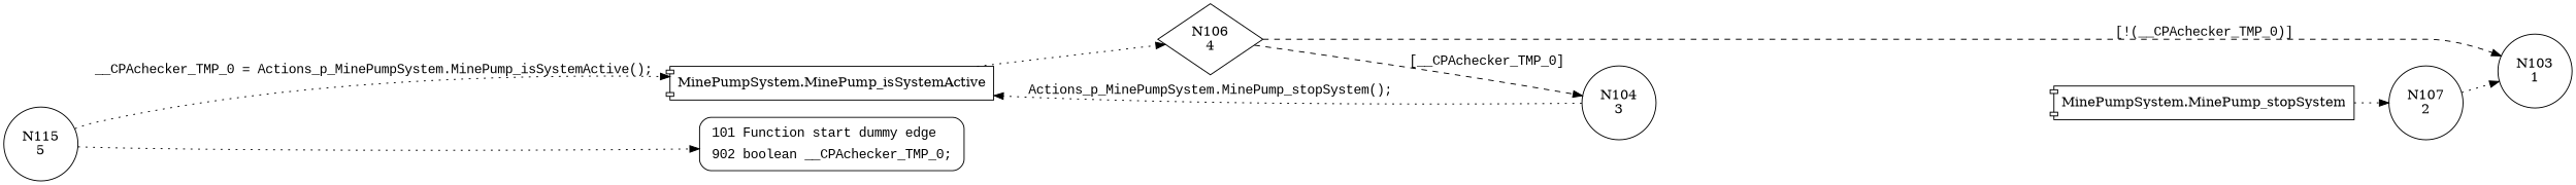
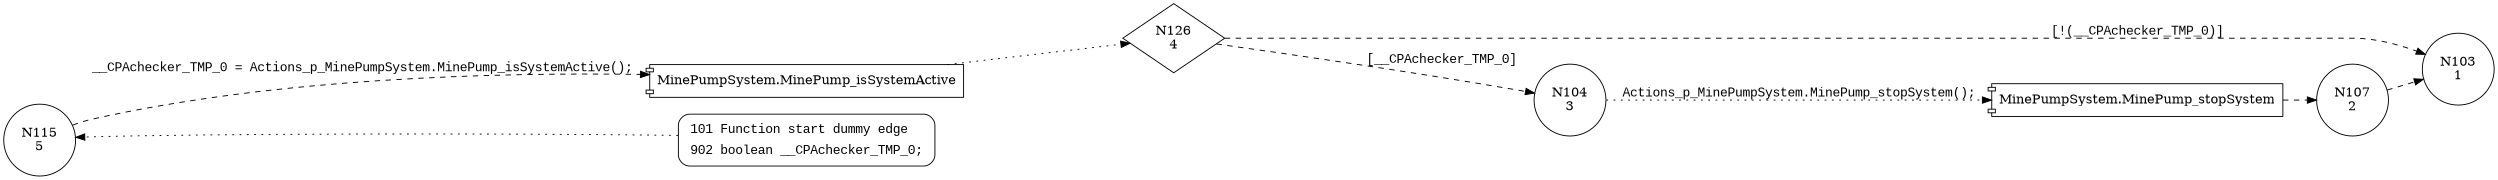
  digraph {
    rankdir=LR
    node [shape=circle]
    edge [fontname="Courier New" style=dashed]
    n1 [label="N115\n5"]
    n2 [label="MinePumpSystem.MinePump_isSystemActive" shape=component]
-   n3 [label="N106\n4" shape=diamond]
+   n3 [label="N126\n4" shape=diamond]
    n4 [label="N103\n1"]
    n5 [label="N104\n3"]
    n6 [label="MinePumpSystem.MinePump_stopSystem" shape=component]
    n7 [label="N107\n2"]
    n8 [fillcolor=white fontname="Courier New" label=<<table border="0" cellborder="0" cellpadding="3" bgcolor="white"><tr><td align="right">101</td><td align="left">Function start dummy edge</td></tr><tr><td align="right">902</td><td align="left">boolean __CPAchecker_TMP_0;</td></tr></table>> penwidth=1 shape=Mrecord style="filled,bold"]
-   n1 -> n2 [label="__CPAchecker_TMP_0 = Actions_p_MinePumpSystem.MinePump_isSystemActive();" style=dotted]
+   n1 -> n2 [label="__CPAchecker_TMP_0 = Actions_p_MinePumpSystem.MinePump_isSystemActive();"]
    n2 -> n3 [style=dotted]
    n3 -> n4 [label="[!(__CPAchecker_TMP_0)]"]
    n3 -> n5 [label="[__CPAchecker_TMP_0]"]
-   n5 -> n2 [label="Actions_p_MinePumpSystem.MinePump_stopSystem();" style=dotted]
-   n6 -> n7 [style=dotted]
-   n7 -> n4 [style=dotted]
-   n1 -> n8 [style=dotted fontname=""]
+   n5 -> n6 [label="Actions_p_MinePumpSystem.MinePump_stopSystem();" style=dotted]
+   n6 -> n7
+   n7 -> n4
+   n8 -> n1 [style=dotted fontname=""]
  }
